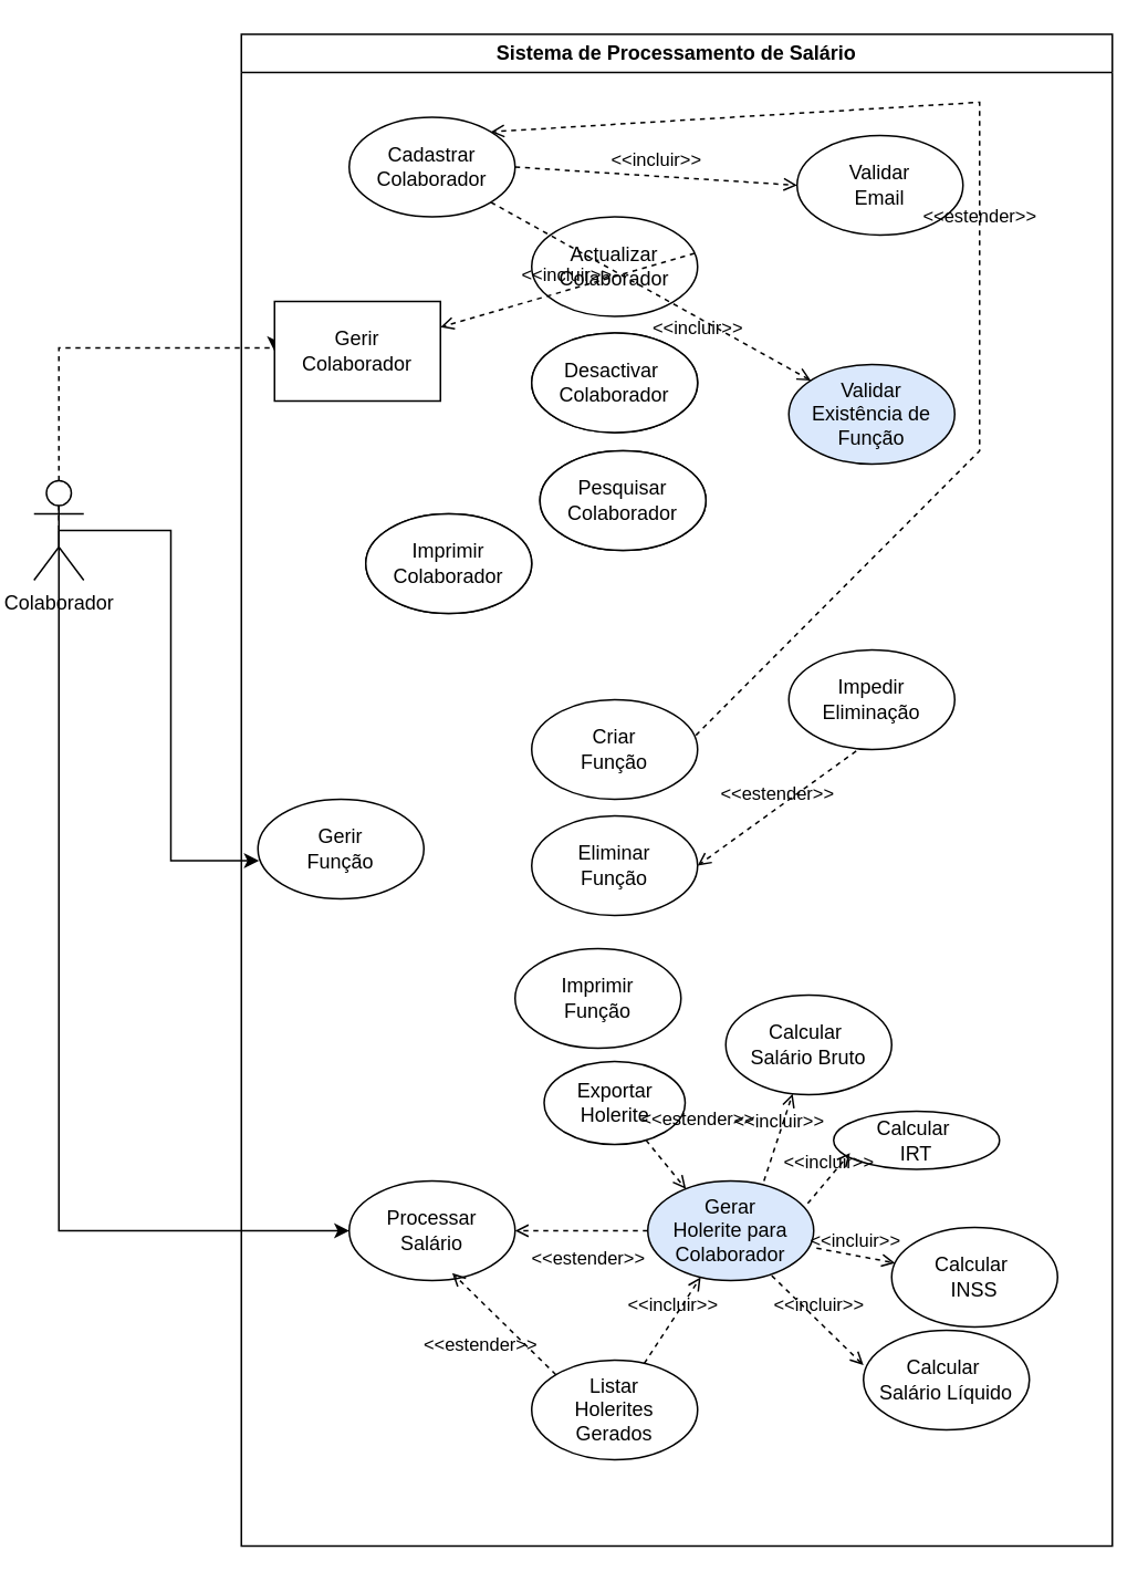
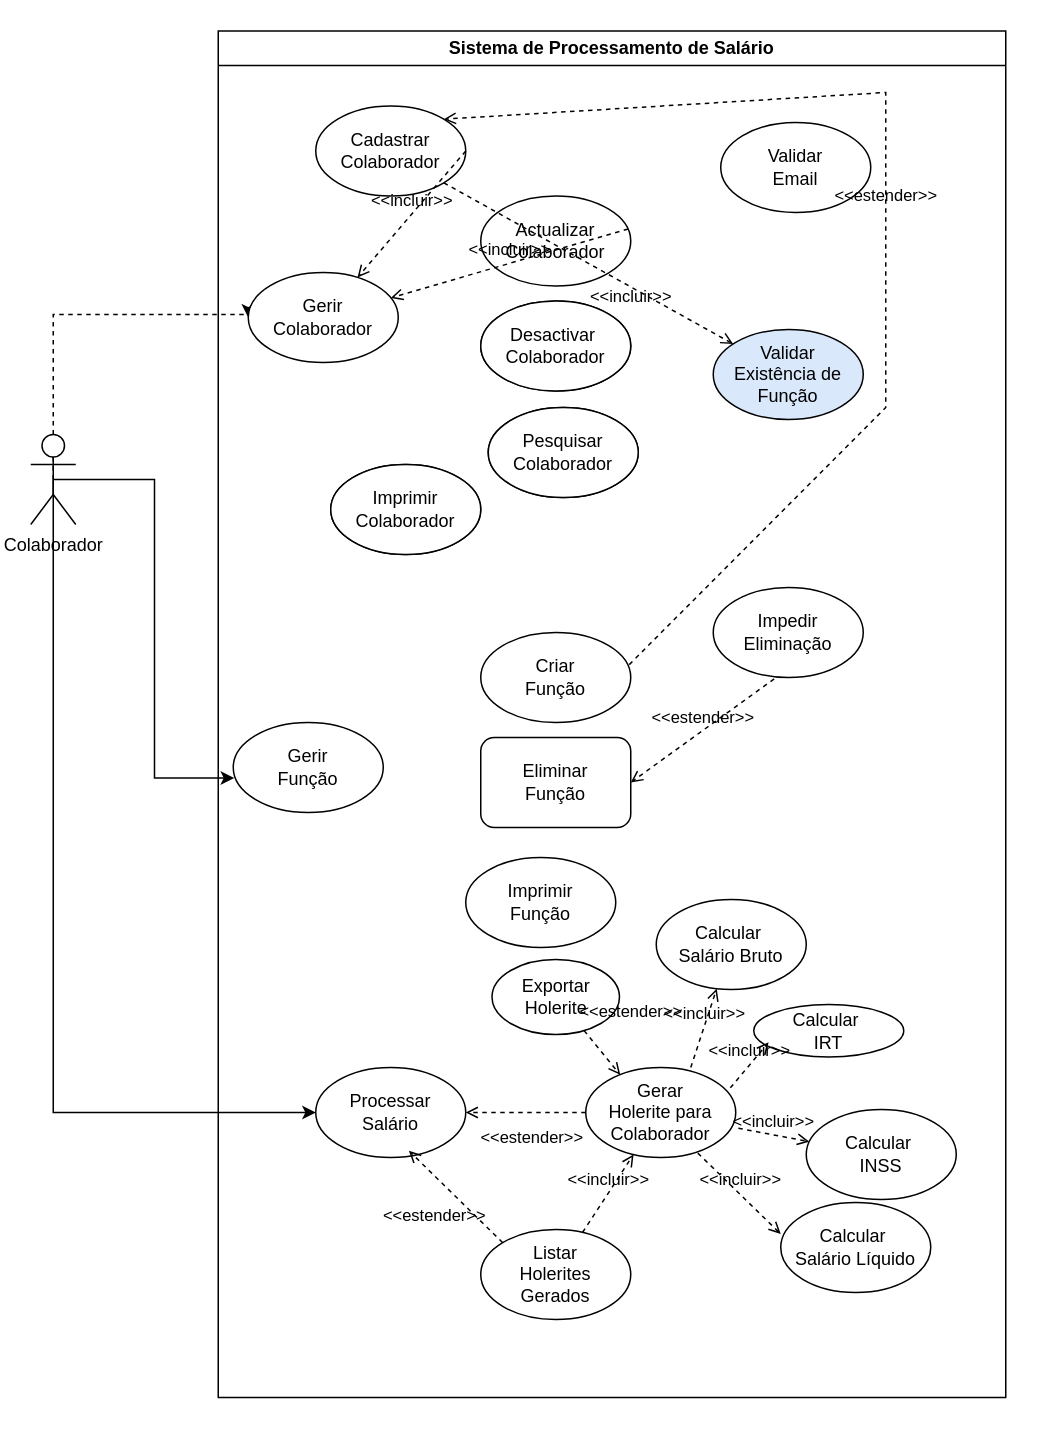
  <mxCell id="0" />
  <mxCell id="1" parent="0" />
  <mxCell id="2" style="edgeStyle=orthogonalEdgeStyle;rounded=0;orthogonalLoop=1;jettySize=auto;html=1;exitX=0.5;exitY=0.5;exitDx=0;exitDy=0;exitPerimeter=0;entryX=0;entryY=0.5;entryDx=0;entryDy=0;dashed=1;" edge="1" parent="1" source="4" target="16"><mxGeometry relative="1" as="geometry"><Array as="points"><mxPoint x="35" y="209" /></Array></mxGeometry></mxCell>
  <mxCell id="3" style="edgeStyle=orthogonalEdgeStyle;rounded=0;orthogonalLoop=1;jettySize=auto;html=1;exitX=0.5;exitY=0.5;exitDx=0;exitDy=0;exitPerimeter=0;entryX=0;entryY=0.5;entryDx=0;entryDy=0;" edge="1" parent="1" source="4" target="36"><mxGeometry relative="1" as="geometry"><Array as="points"><mxPoint x="35" y="741" /></Array></mxGeometry></mxCell>
  <mxCell id="4" value="Colaborador" style="shape=umlActor;verticalLabelPosition=bottom;verticalAlign=top;html=1;outlineConnect=0;" vertex="1" parent="1"><mxGeometry x="20" y="289" width="30" height="60" as="geometry" /></mxCell>
  <mxCell id="5" value="Sistema de Processamento de Salário" style="swimlane;whiteSpace=wrap;html=1;" vertex="1" parent="1"><mxGeometry x="145" y="20" width="525" height="911" as="geometry"><mxRectangle x="330" y="170" width="240" height="30" as="alternateBounds" /></mxGeometry></mxCell>
  <mxCell id="6" value="Cadastrar Colaborador" style="ellipse;whiteSpace=wrap;html=1;" vertex="1" parent="5"><mxGeometry x="65" y="50" width="100" height="60" as="geometry" /></mxCell>
  <mxCell id="7" value="Actualizar Colaborador" style="ellipse;whiteSpace=wrap;html=1;" vertex="1" parent="5"><mxGeometry x="175" y="110" width="100" height="60" as="geometry" /></mxCell>
  <mxCell id="8" value="Desactivar&amp;nbsp;&lt;div&gt;&lt;span style=&quot;background-color: transparent; color: light-dark(rgb(0, 0, 0), rgb(255, 255, 255));&quot;&gt;Colaborador&lt;/span&gt;&lt;/div&gt;" style="ellipse;whiteSpace=wrap;html=1;" vertex="1" parent="5"><mxGeometry x="175" y="180" width="100" height="60" as="geometry" /></mxCell>
  <mxCell id="9" value="Imprimir&lt;br&gt;&lt;div&gt;&lt;span style=&quot;background-color: transparent; color: light-dark(rgb(0, 0, 0), rgb(255, 255, 255));&quot;&gt;Colaborador&lt;/span&gt;&lt;/div&gt;" style="ellipse;whiteSpace=wrap;html=1;" vertex="1" parent="5"><mxGeometry x="75" y="289" width="100" height="60" as="geometry" /></mxCell>
  <mxCell id="10" value="Criar&lt;br&gt;&lt;div&gt;&lt;span style=&quot;background-color: transparent; color: light-dark(rgb(0, 0, 0), rgb(255, 255, 255));&quot;&gt;Função&lt;/span&gt;&lt;/div&gt;" style="ellipse;whiteSpace=wrap;html=1;" vertex="1" parent="5"><mxGeometry x="175" y="401" width="100" height="60" as="geometry" /></mxCell>
- <mxCell id="11" value="Eliminar&lt;br&gt;&lt;div&gt;&lt;span style=&quot;background-color: transparent; color: light-dark(rgb(0, 0, 0), rgb(255, 255, 255));&quot;&gt;Função&lt;/span&gt;&lt;/div&gt;" style="ellipse;whiteSpace=wrap;html=1;" vertex="1" parent="5"><mxGeometry x="175" y="471" width="100" height="60" as="geometry" /></mxCell>
+ <mxCell id="11" value="Eliminar&lt;br&gt;&lt;div&gt;&lt;span style=&quot;background-color: transparent; color: light-dark(rgb(0, 0, 0), rgb(255, 255, 255));&quot;&gt;Função&lt;/span&gt;&lt;/div&gt;" style="whiteSpace=wrap;html=1;rounded=1;" vertex="1" parent="5"><mxGeometry x="175" y="471" width="100" height="60" as="geometry" /></mxCell>
  <mxCell id="12" value="Imprimir&lt;br&gt;&lt;div&gt;&lt;span style=&quot;background-color: transparent; color: light-dark(rgb(0, 0, 0), rgb(255, 255, 255));&quot;&gt;Função&lt;/span&gt;&lt;/div&gt;" style="ellipse;whiteSpace=wrap;html=1;" vertex="1" parent="5"><mxGeometry x="165" y="551" width="100" height="60" as="geometry" /></mxCell>
  <mxCell id="13" value="Pesquisar&lt;br&gt;&lt;div&gt;Colaborador&lt;/div&gt;" style="ellipse;whiteSpace=wrap;html=1;" vertex="1" parent="5"><mxGeometry x="180" y="251" width="100" height="60" as="geometry" /></mxCell>
- <mxCell id="14" value="Gerar&lt;br&gt;&lt;div&gt;Holerite para&lt;/div&gt;&lt;div&gt;Colaborador&lt;/div&gt;" style="ellipse;whiteSpace=wrap;html=1;fillColor=#dae8fc;" vertex="1" parent="5"><mxGeometry x="245" y="691" width="100" height="60" as="geometry" /></mxCell>
+ <mxCell id="14" value="Gerar&lt;br&gt;&lt;div&gt;Holerite para&lt;/div&gt;&lt;div&gt;Colaborador&lt;/div&gt;" style="ellipse;whiteSpace=wrap;html=1;" vertex="1" parent="5"><mxGeometry x="245" y="691" width="100" height="60" as="geometry" /></mxCell>
  <mxCell id="15" value="Listar&lt;div&gt;Holerites&lt;/div&gt;&lt;div&gt;Gerados&lt;/div&gt;" style="ellipse;whiteSpace=wrap;html=1;" vertex="1" parent="5"><mxGeometry x="175" y="799" width="100" height="60" as="geometry" /></mxCell>
- <mxCell id="16" value="Gerir&lt;div&gt;Colaborador&lt;/div&gt;" style="whiteSpace=wrap;html=1;rounded=0;" vertex="1" parent="5"><mxGeometry x="20" y="161" width="100" height="60" as="geometry" /></mxCell>
+ <mxCell id="16" value="Gerir&lt;div&gt;Colaborador&lt;/div&gt;" style="ellipse;whiteSpace=wrap;html=1;" vertex="1" parent="5"><mxGeometry x="20" y="161" width="100" height="60" as="geometry" /></mxCell>
  <mxCell id="17" value="Validar&lt;div&gt;Email&lt;/div&gt;" style="ellipse;whiteSpace=wrap;html=1;" vertex="1" parent="5"><mxGeometry x="335" y="61" width="100" height="60" as="geometry" /></mxCell>
  <mxCell id="18" value="Validar&lt;div&gt;Existência de&lt;/div&gt;&lt;div&gt;Função&lt;/div&gt;" style="ellipse;whiteSpace=wrap;html=1;fillColor=#dae8fc;" vertex="1" parent="5"><mxGeometry x="330" y="199" width="100" height="60" as="geometry" /></mxCell>
  <mxCell id="19" value="Impedir Eliminação" style="ellipse;whiteSpace=wrap;html=1;" vertex="1" parent="5"><mxGeometry x="330" y="371" width="100" height="60" as="geometry" /></mxCell>
  <mxCell id="20" value="Gerir&lt;div&gt;Função&lt;/div&gt;" style="ellipse;whiteSpace=wrap;html=1;" vertex="1" parent="5"><mxGeometry x="10" y="461" width="100" height="60" as="geometry" /></mxCell>
- <mxCell id="21" value="&amp;lt;&amp;lt;incluir&lt;span style=&quot;background-color: transparent; color: light-dark(rgb(0, 0, 0), rgb(255, 255, 255));&quot;&gt;&amp;gt;&amp;gt;&lt;/span&gt;" style="html=1;verticalAlign=bottom;labelBackgroundColor=none;endArrow=open;endFill=0;dashed=1;rounded=0;entryX=0;entryY=0.5;entryDx=0;entryDy=0;exitX=1;exitY=0.5;exitDx=0;exitDy=0;" edge="1" parent="5" source="6" target="17"><mxGeometry width="160" relative="1" as="geometry"><mxPoint x="45" y="221" as="sourcePoint" /><mxPoint x="205" y="221" as="targetPoint" /></mxGeometry></mxCell>
+ <mxCell id="21" value="&amp;lt;&amp;lt;incluir&lt;span style=&quot;background-color: transparent; color: light-dark(rgb(0, 0, 0), rgb(255, 255, 255));&quot;&gt;&amp;gt;&amp;gt;&lt;/span&gt;" style="html=1;verticalAlign=bottom;labelBackgroundColor=none;endArrow=open;endFill=0;dashed=1;rounded=0;exitX=1;exitY=0.5;exitDx=0;exitDy=0;" edge="1" parent="5" source="6" target="16"><mxGeometry width="160" relative="1" as="geometry"><mxPoint x="45" y="221" as="sourcePoint" /><mxPoint x="205" y="221" as="targetPoint" /></mxGeometry></mxCell>
  <mxCell id="22" value="&amp;lt;&amp;lt;incluir&lt;span style=&quot;background-color: transparent; color: light-dark(rgb(0, 0, 0), rgb(255, 255, 255));&quot;&gt;&amp;gt;&amp;gt;&lt;/span&gt;" style="html=1;verticalAlign=bottom;labelBackgroundColor=none;endArrow=open;endFill=0;dashed=1;rounded=0;exitX=0.982;exitY=0.366;exitDx=0;exitDy=0;exitPerimeter=0;" edge="1" parent="5" source="7" target="16"><mxGeometry width="160" relative="1" as="geometry"><mxPoint x="285" y="80" as="sourcePoint" /><mxPoint x="330" y="136" as="targetPoint" /></mxGeometry></mxCell>
  <mxCell id="23" value="&amp;lt;&amp;lt;incluir&lt;span style=&quot;background-color: transparent; color: light-dark(rgb(0, 0, 0), rgb(255, 255, 255));&quot;&gt;&amp;gt;&amp;gt;&lt;/span&gt;" style="html=1;verticalAlign=bottom;labelBackgroundColor=none;endArrow=open;endFill=0;dashed=1;rounded=0;exitX=1;exitY=1;exitDx=0;exitDy=0;" edge="1" parent="5" source="6" target="18"><mxGeometry x="0.359" y="-14" width="160" relative="1" as="geometry"><mxPoint x="285" y="80" as="sourcePoint" /><mxPoint x="345" y="101" as="targetPoint" /><mxPoint as="offset" /></mxGeometry></mxCell>
  <mxCell id="24" value="&amp;lt;&amp;lt;estender&amp;gt;&amp;gt;" style="html=1;verticalAlign=bottom;labelBackgroundColor=none;endArrow=open;endFill=0;dashed=1;rounded=0;exitX=0.406;exitY=1.016;exitDx=0;exitDy=0;exitPerimeter=0;entryX=1;entryY=0.5;entryDx=0;entryDy=0;" edge="1" parent="5" source="19" target="11"><mxGeometry width="160" relative="1" as="geometry"><mxPoint x="300" y="430.57" as="sourcePoint" /><mxPoint x="460" y="430.57" as="targetPoint" /></mxGeometry></mxCell>
  <mxCell id="25" value="Calcular&amp;nbsp;&lt;div&gt;Salário Bruto&lt;/div&gt;" style="ellipse;whiteSpace=wrap;html=1;" vertex="1" parent="5"><mxGeometry x="292" y="579" width="100" height="60" as="geometry" /></mxCell>
  <mxCell id="26" value="Calcular&amp;nbsp;&lt;div&gt;IRT&lt;/div&gt;" style="ellipse;whiteSpace=wrap;html=1;" vertex="1" parent="5"><mxGeometry x="357" y="649" width="100" height="35" as="geometry" /></mxCell>
  <mxCell id="27" value="Calcular&amp;nbsp;&lt;div&gt;INSS&lt;/div&gt;" style="ellipse;whiteSpace=wrap;html=1;" vertex="1" parent="5"><mxGeometry x="392" y="719" width="100" height="60" as="geometry" /></mxCell>
  <mxCell id="28" value="Calcular&amp;nbsp;&lt;div&gt;Salário Líquido&lt;/div&gt;" style="ellipse;whiteSpace=wrap;html=1;" vertex="1" parent="5"><mxGeometry x="375" y="781" width="100" height="60" as="geometry" /></mxCell>
  <mxCell id="29" value="&amp;lt;&amp;lt;incluir&amp;gt;&amp;gt;" style="html=1;verticalAlign=bottom;labelBackgroundColor=none;endArrow=open;endFill=0;dashed=1;rounded=0;exitX=0.7;exitY=0;exitDx=0;exitDy=0;exitPerimeter=0;" edge="1" parent="5" source="14" target="25"><mxGeometry width="160" relative="1" as="geometry"><mxPoint x="75" y="731" as="sourcePoint" /><mxPoint x="235" y="731" as="targetPoint" /></mxGeometry></mxCell>
  <mxCell id="30" value="&amp;lt;&amp;lt;incluir&amp;gt;&amp;gt;" style="html=1;verticalAlign=bottom;labelBackgroundColor=none;endArrow=open;endFill=0;dashed=1;rounded=0;exitX=0.964;exitY=0.226;exitDx=0;exitDy=0;exitPerimeter=0;entryX=0.099;entryY=0.721;entryDx=0;entryDy=0;entryPerimeter=0;" edge="1" parent="5" source="14" target="26"><mxGeometry width="160" relative="1" as="geometry"><mxPoint x="255" y="751" as="sourcePoint" /><mxPoint x="372" y="672" as="targetPoint" /></mxGeometry></mxCell>
  <mxCell id="31" value="&amp;lt;&amp;lt;incluir&amp;gt;&amp;gt;" style="html=1;verticalAlign=bottom;labelBackgroundColor=none;endArrow=open;endFill=0;dashed=1;rounded=0;exitX=1.017;exitY=0.675;exitDx=0;exitDy=0;exitPerimeter=0;" edge="1" parent="5" source="14" target="27"><mxGeometry width="160" relative="1" as="geometry"><mxPoint x="281" y="765" as="sourcePoint" /><mxPoint x="365" y="733" as="targetPoint" /></mxGeometry></mxCell>
  <mxCell id="32" value="&amp;lt;&amp;lt;incluir&amp;gt;&amp;gt;" style="html=1;verticalAlign=bottom;labelBackgroundColor=none;endArrow=open;endFill=0;dashed=1;rounded=0;exitX=0.747;exitY=0.951;exitDx=0;exitDy=0;entryX=0;entryY=0.35;entryDx=0;entryDy=0;entryPerimeter=0;exitPerimeter=0;" edge="1" parent="5" source="14" target="28"><mxGeometry width="160" relative="1" as="geometry"><mxPoint x="285" y="781" as="sourcePoint" /><mxPoint x="355" y="786" as="targetPoint" /></mxGeometry></mxCell>
  <mxCell id="33" value="Exportar&lt;div&gt;Holerite&lt;/div&gt;" style="ellipse;whiteSpace=wrap;html=1;" vertex="1" parent="5"><mxGeometry x="182.5" y="619" width="85" height="50" as="geometry" /></mxCell>
  <mxCell id="34" value="&amp;lt;&amp;lt;estender&amp;gt;&amp;gt;" style="html=1;verticalAlign=bottom;labelBackgroundColor=none;endArrow=open;endFill=0;dashed=1;rounded=0;entryX=0.23;entryY=0.081;entryDx=0;entryDy=0;entryPerimeter=0;" edge="1" parent="5" source="33" target="14"><mxGeometry x="-0.102" y="26" width="160" relative="1" as="geometry"><mxPoint x="381" y="442" as="sourcePoint" /><mxPoint x="285" y="511" as="targetPoint" /><mxPoint as="offset" /></mxGeometry></mxCell>
  <mxCell id="35" value="&amp;lt;&amp;lt;estender&amp;gt;&amp;gt;" style="html=1;verticalAlign=bottom;labelBackgroundColor=none;endArrow=open;endFill=0;dashed=1;rounded=0;exitX=0.99;exitY=0.357;exitDx=0;exitDy=0;exitPerimeter=0;entryX=1;entryY=0;entryDx=0;entryDy=0;" edge="1" parent="5" source="10" target="6"><mxGeometry width="160" relative="1" as="geometry"><mxPoint x="381" y="442" as="sourcePoint" /><mxPoint x="325" y="311" as="targetPoint" /><Array as="points"><mxPoint x="445" y="251" /><mxPoint x="445" y="41" /></Array></mxGeometry></mxCell>
  <mxCell id="36" value="Processar&lt;div&gt;Salário&lt;/div&gt;" style="ellipse;whiteSpace=wrap;html=1;" vertex="1" parent="5"><mxGeometry x="65" y="691" width="100" height="60" as="geometry" /></mxCell>
  <mxCell id="37" value="&amp;lt;&amp;lt;incluir&amp;gt;&amp;gt;" style="html=1;verticalAlign=bottom;labelBackgroundColor=none;endArrow=open;endFill=0;dashed=1;rounded=0;" edge="1" parent="5" source="15" target="14"><mxGeometry width="160" relative="1" as="geometry"><mxPoint x="302" y="751" as="sourcePoint" /><mxPoint x="311" y="709" as="targetPoint" /></mxGeometry></mxCell>
  <mxCell id="38" style="edgeStyle=orthogonalEdgeStyle;rounded=0;orthogonalLoop=1;jettySize=auto;html=1;exitX=0.5;exitY=1;exitDx=0;exitDy=0;" edge="1" parent="5" source="27" target="27"><mxGeometry relative="1" as="geometry" /></mxCell>
  <mxCell id="39" value="&amp;lt;&amp;lt;estender&amp;gt;&amp;gt;" style="html=1;verticalAlign=bottom;labelBackgroundColor=none;endArrow=open;endFill=0;dashed=1;rounded=0;entryX=1;entryY=0.5;entryDx=0;entryDy=0;exitX=0;exitY=0.5;exitDx=0;exitDy=0;" edge="1" parent="5" source="14" target="36"><mxGeometry x="-0.102" y="26" width="160" relative="1" as="geometry"><mxPoint x="175" y="739" as="sourcePoint" /><mxPoint x="273" y="724" as="targetPoint" /><mxPoint as="offset" /></mxGeometry></mxCell>
  <mxCell id="40" value="&amp;lt;&amp;lt;estender&amp;gt;&amp;gt;" style="html=1;verticalAlign=bottom;labelBackgroundColor=none;endArrow=open;endFill=0;dashed=1;rounded=0;entryX=0.621;entryY=0.925;entryDx=0;entryDy=0;entryPerimeter=0;exitX=0;exitY=0;exitDx=0;exitDy=0;" edge="1" parent="5" source="15" target="36"><mxGeometry x="-0.102" y="26" width="160" relative="1" as="geometry"><mxPoint x="250" y="749" as="sourcePoint" /><mxPoint x="170" y="738" as="targetPoint" /><mxPoint as="offset" /></mxGeometry></mxCell>
  <mxCell id="41" value="Imprimir&lt;br&gt;&lt;div&gt;&lt;span style=&quot;background-color: transparent; color: light-dark(rgb(0, 0, 0), rgb(255, 255, 255));&quot;&gt;Colaborador&lt;/span&gt;&lt;/div&gt;" style="ellipse;whiteSpace=wrap;html=1;" vertex="1" parent="5"><mxGeometry x="75" y="289" width="100" height="60" as="geometry" /></mxCell>
  <mxCell id="42" value="Pesquisar&lt;br&gt;&lt;div&gt;Colaborador&lt;/div&gt;" style="ellipse;whiteSpace=wrap;html=1;" vertex="1" parent="5"><mxGeometry x="180" y="251" width="100" height="60" as="geometry" /></mxCell>
  <mxCell id="43" value="Desactivar&amp;nbsp;&lt;div&gt;&lt;span style=&quot;background-color: transparent; color: light-dark(rgb(0, 0, 0), rgb(255, 255, 255));&quot;&gt;Colaborador&lt;/span&gt;&lt;/div&gt;" style="ellipse;whiteSpace=wrap;html=1;" vertex="1" parent="5"><mxGeometry x="175" y="180" width="100" height="60" as="geometry" /></mxCell>
  <mxCell id="44" style="edgeStyle=orthogonalEdgeStyle;rounded=0;orthogonalLoop=1;jettySize=auto;html=1;exitX=0.5;exitY=0.5;exitDx=0;exitDy=0;exitPerimeter=0;entryX=0.006;entryY=0.617;entryDx=0;entryDy=0;entryPerimeter=0;" edge="1" parent="1" source="4" target="20"><mxGeometry relative="1" as="geometry" /></mxCell>
